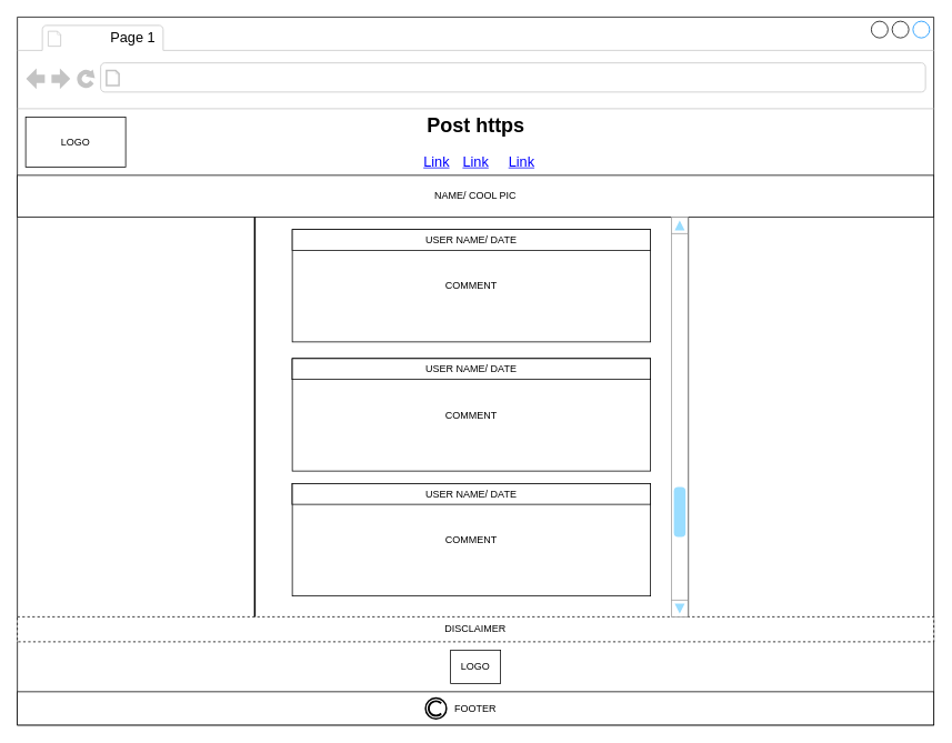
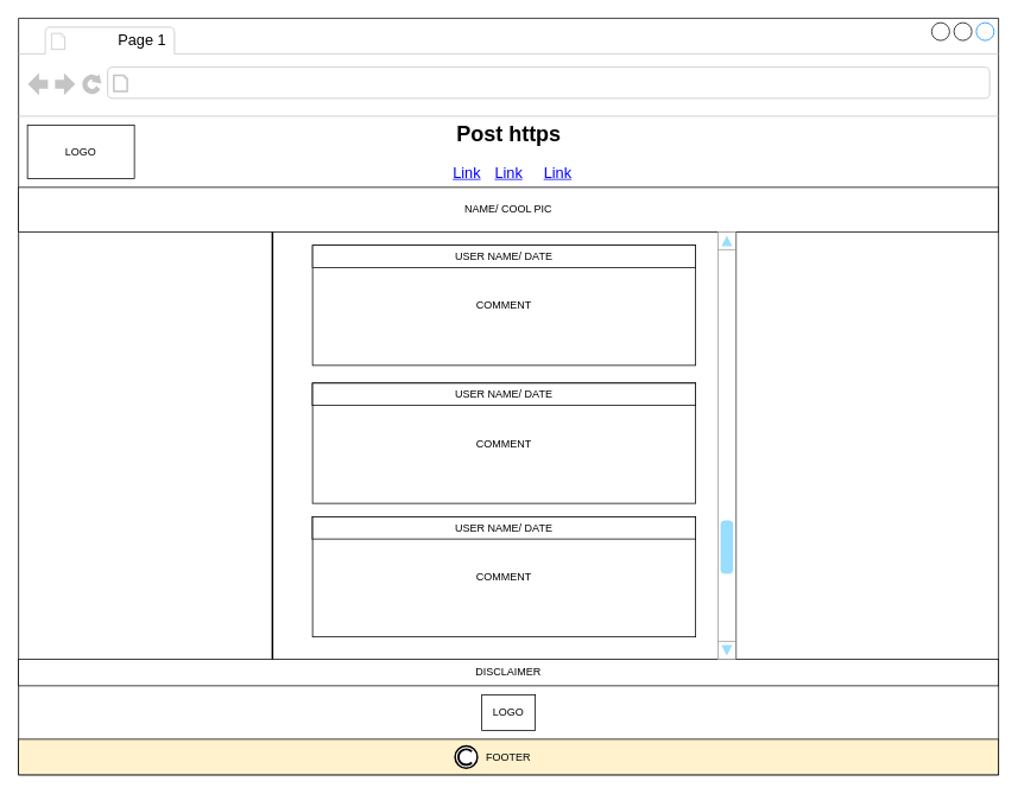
  <mxCell id="0" />
  <mxCell id="1" parent="0" />
  <mxCell id="2" value="" style="strokeWidth=1;shadow=0;dashed=0;align=center;html=1;shape=mxgraph.mockup.containers.browserWindow;rSize=0;strokeColor2=#008cff;strokeColor3=#c4c4c4;mainText=,;recursiveResize=0;comic=0;" parent="1" vertex="1"><mxGeometry width="1100" height="850" as="geometry" x="20" y="20" /></mxCell>
  <mxCell id="3" value="Page 1" style="strokeWidth=1;shadow=0;dashed=0;align=center;html=1;shape=mxgraph.mockup.containers.anchor;fontSize=17;align=left;" parent="2" vertex="1"><mxGeometry x="110" y="12" width="110" height="26" as="geometry" /></mxCell>
  <mxCell id="4" value="LOGO" style="whiteSpace=wrap;html=1;comic=0;" parent="2" vertex="1"><mxGeometry x="10" y="120" width="120" height="60" as="geometry" /></mxCell>
  <mxCell id="5" value="NAME/ COOL PIC" style="whiteSpace=wrap;html=1;comic=0;" parent="2" vertex="1"><mxGeometry y="190" width="1100" height="50" as="geometry" /></mxCell>
  <mxCell id="6" value="LOGO" style="whiteSpace=wrap;html=1;comic=0;" parent="2" vertex="1"><mxGeometry x="520" y="760" width="60" height="40" as="geometry" /></mxCell>
  <mxCell id="7" value="COMMENT" style="rounded=0;whiteSpace=wrap;html=1;" vertex="1" parent="2"><mxGeometry x="330" y="255" width="430" height="135" as="geometry" /></mxCell>
  <mxCell id="8" value="USER NAME/ DATE" style="rounded=0;whiteSpace=wrap;html=1;" vertex="1" parent="2"><mxGeometry x="330" y="255" width="430" height="25" as="geometry" /></mxCell>
  <mxCell id="9" value="USER NAME/ DATE" style="rounded=0;whiteSpace=wrap;html=1;" vertex="1" parent="2"><mxGeometry x="330" y="410" width="430" height="25" as="geometry" /></mxCell>
  <mxCell id="10" value="COMMENT" style="rounded=0;whiteSpace=wrap;html=1;" vertex="1" parent="2"><mxGeometry x="330" y="410" width="430" height="135" as="geometry" /></mxCell>
  <mxCell id="11" value="USER NAME/ DATE" style="rounded=0;whiteSpace=wrap;html=1;" vertex="1" parent="2"><mxGeometry x="330" y="560" width="430" height="25" as="geometry" /></mxCell>
  <mxCell id="12" value="COMMENT" style="rounded=0;whiteSpace=wrap;html=1;" vertex="1" parent="2"><mxGeometry x="330" y="560" width="430" height="135" as="geometry" /></mxCell>
  <mxCell id="13" value="USER NAME/ DATE" style="rounded=0;whiteSpace=wrap;html=1;" vertex="1" parent="2"><mxGeometry x="330" y="410" width="430" height="25" as="geometry" /></mxCell>
  <mxCell id="14" value="USER NAME/ DATE" style="rounded=0;whiteSpace=wrap;html=1;" vertex="1" parent="2"><mxGeometry x="330" y="560" width="430" height="25" as="geometry" /></mxCell>
- <mxCell id="15" value="FOOTER" style="whiteSpace=wrap;html=1;comic=0;" parent="1" vertex="1"><mxGeometry y="830" width="1100" height="40" as="geometry" x="20" /></mxCell>
- <mxCell id="16" value="DISCLAIMER" style="whiteSpace=wrap;html=1;comic=0;dashed=1;" parent="1" vertex="1"><mxGeometry y="740" width="1100" height="30" as="geometry" x="20" /></mxCell>
+ <mxCell id="15" value="FOOTER" style="whiteSpace=wrap;html=1;comic=0;fillColor=#fff2cc;" parent="1" vertex="1"><mxGeometry y="830" width="1100" height="40" as="geometry" x="20" /></mxCell>
+ <mxCell id="16" value="DISCLAIMER" style="whiteSpace=wrap;html=1;comic=0;" parent="1" vertex="1"><mxGeometry y="740" width="1100" height="30" as="geometry" x="20" /></mxCell>
  <mxCell id="17" value="" style="verticalLabelPosition=bottom;shadow=0;dashed=0;verticalAlign=top;strokeWidth=2;html=1;shape=mxgraph.mockup.misc.copyrightIcon;comic=0;" parent="1" vertex="1"><mxGeometry x="510" y="837.5" width="25" height="25" as="geometry" /></mxCell>
  <mxCell id="18" value="Post https" style="text;strokeColor=none;fillColor=none;html=1;fontSize=24;fontStyle=1;verticalAlign=middle;align=center;comic=0;" parent="1" vertex="1"><mxGeometry x="520" y="130" width="100" height="40" as="geometry" /></mxCell>
  <mxCell id="19" value="Link" style="shape=rectangle;strokeColor=none;fillColor=none;linkText=;fontSize=17;fontColor=#0000ff;fontStyle=4;html=1;align=center;" parent="1" vertex="1"><mxGeometry x="495" y="180" width="150" height="30" as="geometry" /></mxCell>
  <mxCell id="20" value="Link" style="shape=rectangle;strokeColor=none;fillColor=none;linkText=;fontSize=17;fontColor=#0000ff;fontStyle=4;html=1;align=center;" parent="1" vertex="1"><mxGeometry x="447.5" y="180" width="150" height="30" as="geometry" /></mxCell>
  <mxCell id="21" value="Link" style="shape=rectangle;strokeColor=none;fillColor=none;linkText=;fontSize=17;fontColor=#0000ff;fontStyle=4;html=1;align=center;" parent="1" vertex="1"><mxGeometry x="550" y="180" width="150" height="30" as="geometry" /></mxCell>
  <mxCell id="22" value="" style="line;strokeWidth=2;direction=south;html=1;" vertex="1" parent="1"><mxGeometry x="300" y="260" width="10" height="480" as="geometry" /></mxCell>
  <mxCell id="23" value="" style="line;strokeWidth=2;direction=south;html=1;" vertex="1" parent="1"><mxGeometry x="820" y="260" width="10" height="480" as="geometry" /></mxCell>
  <mxCell id="24" value="" style="verticalLabelPosition=bottom;shadow=0;dashed=0;align=center;html=1;verticalAlign=top;strokeWidth=1;shape=mxgraph.mockup.navigation.scrollBar;strokeColor=#999999;barPos=20;fillColor2=#99ddff;strokeColor2=none;direction=north;" vertex="1" parent="1"><mxGeometry x="805" y="260" width="20" height="480" as="geometry" /></mxCell>
